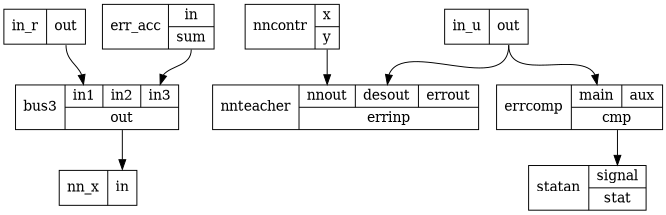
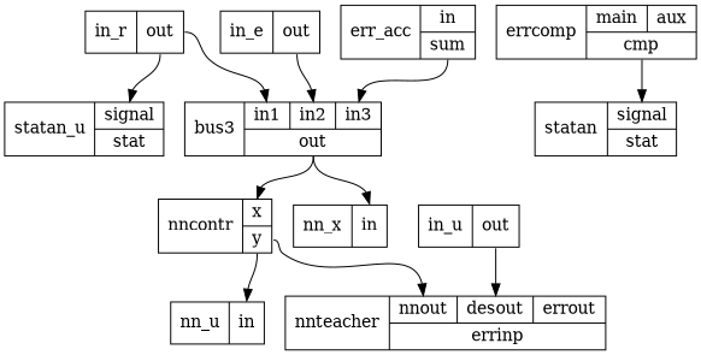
  digraph {
    rankdir=TB
    node [shape=record]
    edge [headport=signal tailport=out]
    n1 [label="in_r|{{<out>out}}"]
    n2 [label="bus3|{{<in1>in1|<in2>in2|<in3>in3}|{<out>out}}"]
+   n3 [label="statan_u|{{<signal>signal}|{<stat>stat}}"]
    n4 [label="nncontr|{{<x>x}|{<y>y}}"]
    n5 [label="nn_x|{{<in>in}}"]
    n6 [label="nnteacher|{{<nnout>nnout|<desout>desout|<errout>errout}|{<errinp>errinp}}"]
+   n7 [label="nn_u|{{<in>in}}"]
+   n8 [label="in_e|{{<out>out}}"]
    n9 [label="err_acc|{{<in>in}|{<sum>sum}}"]
    n10 [label="errcomp|{{<main>main|<aux>aux}|{<cmp>cmp}}"]
    n11 [label="statan|{{<signal>signal}|{<stat>stat}}"]
    n12 [label="in_u|{{<out>out}}"]
    n1 -> n2 [headport=in1]
+   n1 -> n3
+   n2 -> n4 [headport=x]
    n2 -> n5 [headport=in]
    n4 -> n6 [headport=nnout tailport=y]
+   n4 -> n7 [headport=in tailport=y]
+   n8 -> n2 [headport=in2]
    n9 -> n2 [headport=in3 tailport=sum]
    n10 -> n11 [tailport=cmp]
    n12 -> n6 [headport=desout]
-   n12 -> n10 [headport=main]
  }
